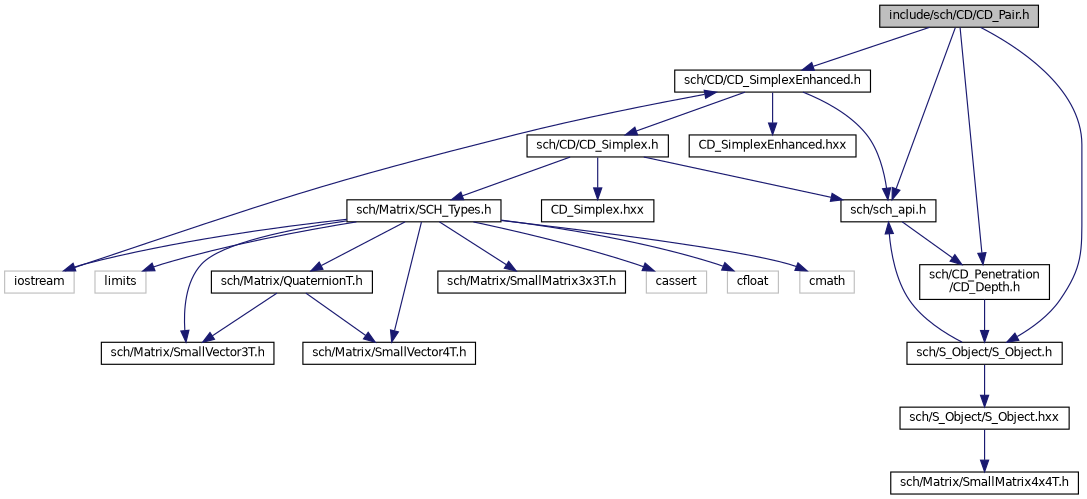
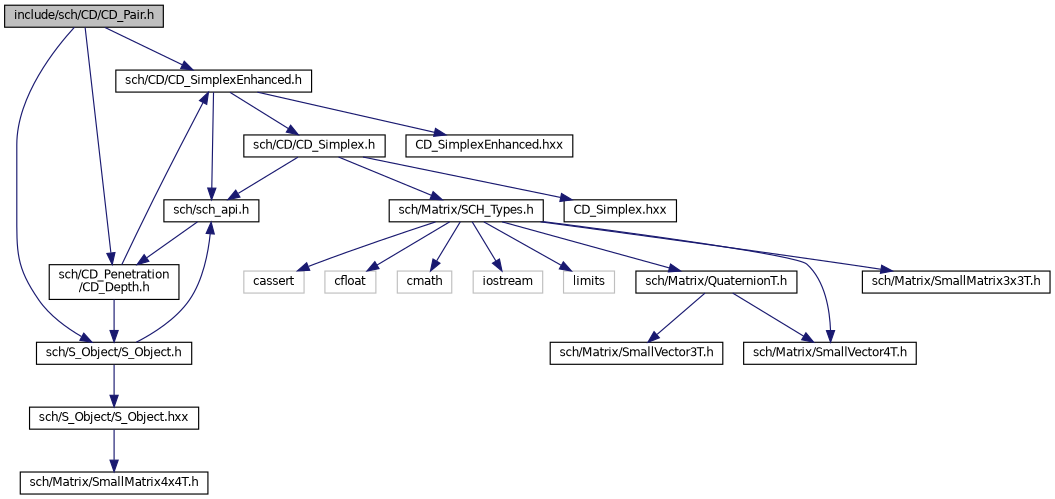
  digraph {
    node [color=black fillcolor=white fontname=Helvetica fontsize=10 shape=record style=filled]
    edge [color=midnightblue fontname=Helvetica fontsize=10 labelfontname=Helvetica labelfontsize=10 style=solid]
    n1 [fillcolor=grey75 fontcolor=black height=0.2 label="include/sch/CD/CD_Pair.h" width=0.4]
    n2 [height=0.2 label="sch/CD/CD_SimplexEnhanced.h" width=0.4]
    n3 [height=0.2 label="sch/sch_api.h" width=0.4]
    n4 [height=0.2 label="sch/CD_Penetration\l/CD_Depth.h" width=0.4]
    n5 [height=0.2 label="sch/S_Object/S_Object.h" width=0.4]
    n6 [height=0.2 label="sch/CD/CD_Simplex.h" width=0.4]
    n7 [height=0.2 label="CD_SimplexEnhanced.hxx" width=0.4]
    n8 [height=0.2 label="sch/S_Object/S_Object.hxx" width=0.4]
    n9 [height=0.2 label="sch/Matrix/SCH_Types.h" width=0.4]
    n10 [height=0.2 label="CD_Simplex.hxx" width=0.4]
    n11 [color=grey75 height=0.2 label=cassert width=0.4]
    n12 [color=grey75 height=0.2 label=cfloat width=0.4]
    n13 [color=grey75 height=0.2 label=cmath width=0.4]
    n14 [color=grey75 height=0.2 label=iostream width=0.4]
    n15 [color=grey75 height=0.2 label=limits width=0.4]
    n16 [height=0.2 label="sch/Matrix/QuaternionT.h" width=0.4]
    n17 [height=0.2 label="sch/Matrix/SmallVector3T.h" width=0.4]
    n18 [height=0.2 label="sch/Matrix/SmallVector4T.h" width=0.4]
    n19 [height=0.2 label="sch/Matrix/SmallMatrix3x3T.h" width=0.4]
    n20 [height=0.2 label="sch/Matrix/SmallMatrix4x4T.h" width=0.4]
    n1 -> n2
-   n1 -> n3
    n1 -> n4
    n1 -> n5
    n2 -> n3
    n2 -> n6
    n2 -> n7
    n3 -> n4
-   n14 -> n2
+   n4 -> n2
    n4 -> n5
    n5 -> n3
    n5 -> n8
    n6 -> n3
    n6 -> n9
    n6 -> n10
    n8 -> n20
    n9 -> n11
    n9 -> n12
    n9 -> n13
    n9 -> n14
    n9 -> n15
    n9 -> n16
-   n9 -> n17
    n9 -> n18
    n9 -> n19
    n16 -> n17
    n16 -> n18
  }
